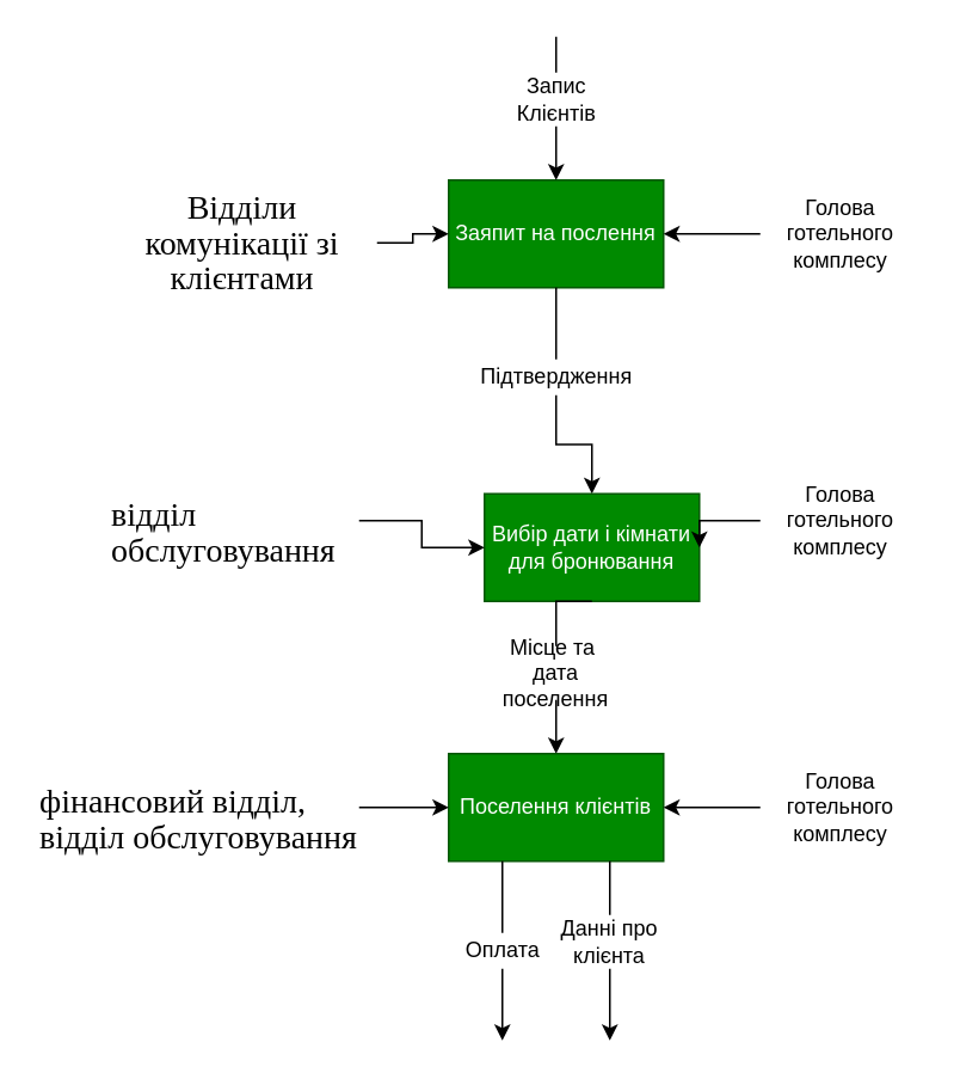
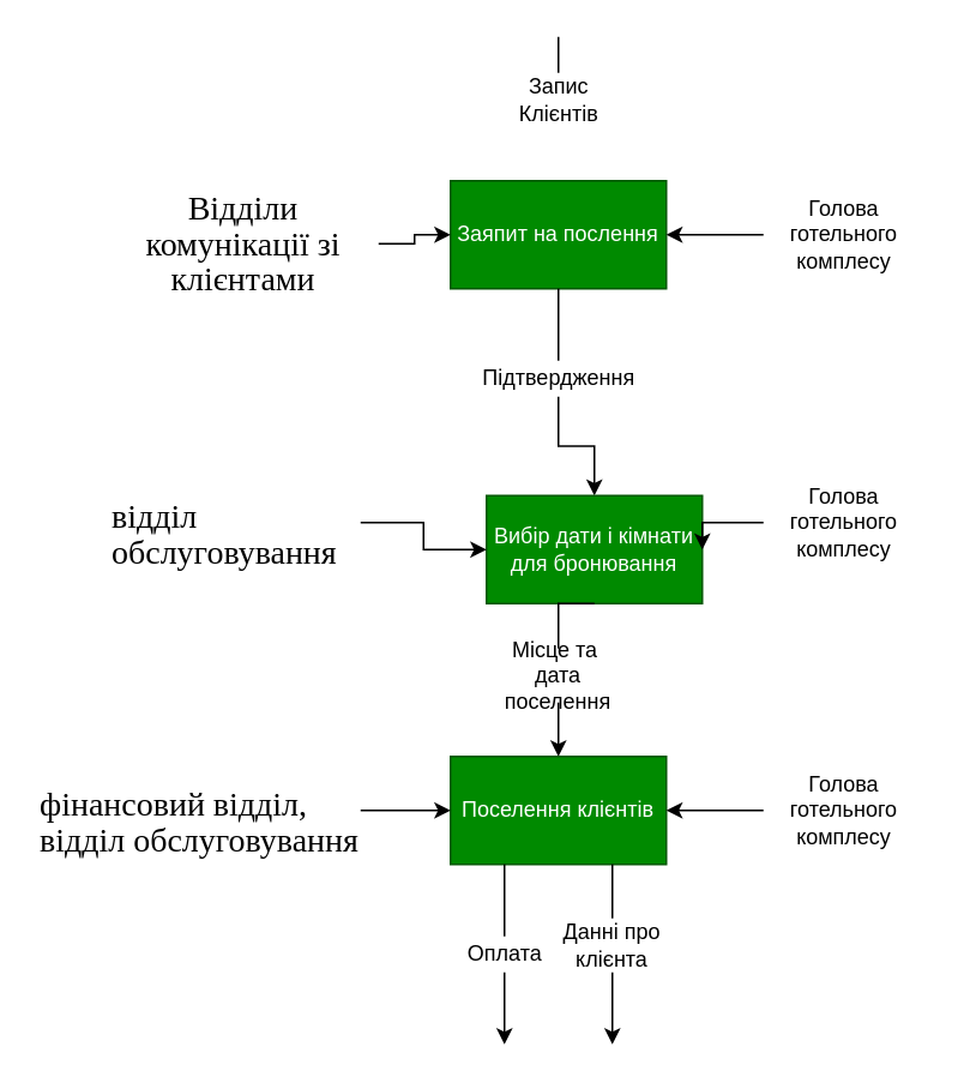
  <mxCell id="0" />
  <mxCell id="1" parent="0" />
  <mxCell id="2" style="edgeStyle=orthogonalEdgeStyle;rounded=0;orthogonalLoop=1;jettySize=auto;html=1;exitX=0.5;exitY=1;exitDx=0;exitDy=0;startArrow=none;" edge="1" parent="1" source="23" target="5"><mxGeometry relative="1" as="geometry" /></mxCell>
  <mxCell id="3" value="Заяпит на послення" style="rounded=0;whiteSpace=wrap;html=1;fillColor=#008a00;fontColor=#ffffff;strokeColor=#005700;" vertex="1" parent="1"><mxGeometry x="250" y="100" width="120" height="60" as="geometry" /></mxCell>
  <mxCell id="4" style="edgeStyle=orthogonalEdgeStyle;rounded=0;orthogonalLoop=1;jettySize=auto;html=1;exitX=0.5;exitY=1;exitDx=0;exitDy=0;entryX=0.5;entryY=0;entryDx=0;entryDy=0;startArrow=none;" edge="1" parent="1" source="25" target="8"><mxGeometry relative="1" as="geometry" /></mxCell>
  <mxCell id="5" value="Вибір дати і кімнати для бронювання" style="rounded=0;whiteSpace=wrap;html=1;fillColor=#008a00;fontColor=#ffffff;strokeColor=#005700;" vertex="1" parent="1"><mxGeometry x="270" y="275" width="120" height="60" as="geometry" /></mxCell>
  <mxCell id="6" style="edgeStyle=orthogonalEdgeStyle;rounded=0;orthogonalLoop=1;jettySize=auto;html=1;exitX=0.5;exitY=1;exitDx=0;exitDy=0;startArrow=none;" edge="1" parent="1" source="21"><mxGeometry relative="1" as="geometry"><mxPoint x="340" y="580" as="targetPoint" /></mxGeometry></mxCell>
  <mxCell id="7" style="edgeStyle=orthogonalEdgeStyle;rounded=0;orthogonalLoop=1;jettySize=auto;html=1;startArrow=none;" edge="1" parent="1" source="27"><mxGeometry relative="1" as="geometry"><mxPoint x="280" y="580" as="targetPoint" /><mxPoint x="240" y="560" as="sourcePoint" /><Array as="points"><mxPoint x="280" y="530" /></Array></mxGeometry></mxCell>
  <mxCell id="8" value="Поселення клієнтів" style="rounded=0;whiteSpace=wrap;html=1;fillColor=#008a00;fontColor=#ffffff;strokeColor=#005700;" vertex="1" parent="1"><mxGeometry x="250" y="420" width="120" height="60" as="geometry" /></mxCell>
  <mxCell id="9" style="edgeStyle=orthogonalEdgeStyle;rounded=0;orthogonalLoop=1;jettySize=auto;html=1;exitX=0;exitY=0.5;exitDx=0;exitDy=0;entryX=1;entryY=0.5;entryDx=0;entryDy=0;" edge="1" parent="1" source="10" target="3"><mxGeometry relative="1" as="geometry" /></mxCell>
  <mxCell id="10" value="Голова готельного комплесу" style="text;html=1;strokeColor=none;fillColor=none;align=center;verticalAlign=middle;whiteSpace=wrap;rounded=0;" vertex="1" parent="1"><mxGeometry x="424" y="115" width="90" height="30" as="geometry" /></mxCell>
  <mxCell id="11" style="edgeStyle=orthogonalEdgeStyle;rounded=0;orthogonalLoop=1;jettySize=auto;html=1;exitX=1;exitY=0.5;exitDx=0;exitDy=0;entryX=0;entryY=0.5;entryDx=0;entryDy=0;" edge="1" parent="1" source="12" target="3"><mxGeometry relative="1" as="geometry" /></mxCell>
  <mxCell id="12" value="&lt;span style=&quot;font-size: 14.0pt ; line-height: 106% ; font-family: &amp;#34;times new roman&amp;#34; , serif&quot;&gt;Відділи комунікації зі клієнтами&lt;/span&gt;" style="text;html=1;strokeColor=none;fillColor=none;align=center;verticalAlign=middle;whiteSpace=wrap;rounded=0;" vertex="1" parent="1"><mxGeometry x="60" y="120" width="150" height="30" as="geometry" /></mxCell>
  <mxCell id="13" style="edgeStyle=orthogonalEdgeStyle;rounded=0;orthogonalLoop=1;jettySize=auto;html=1;exitX=1;exitY=0.5;exitDx=0;exitDy=0;entryX=0;entryY=0.5;entryDx=0;entryDy=0;" edge="1" parent="1" source="14" target="5"><mxGeometry relative="1" as="geometry" /></mxCell>
  <mxCell id="14" value="&lt;span style=&quot;font-size: 14.0pt ; line-height: 106% ; font-family: &amp;#34;times new roman&amp;#34; , serif&quot;&gt;відділ &lt;br&gt;обслуговування&lt;/span&gt;" style="text;whiteSpace=wrap;html=1;" vertex="1" parent="1"><mxGeometry x="60" y="270" width="140" height="40" as="geometry" /></mxCell>
  <mxCell id="15" style="edgeStyle=orthogonalEdgeStyle;rounded=0;orthogonalLoop=1;jettySize=auto;html=1;exitX=0;exitY=0.5;exitDx=0;exitDy=0;entryX=1;entryY=0.5;entryDx=0;entryDy=0;" edge="1" parent="1" source="16" target="5"><mxGeometry relative="1" as="geometry"><mxPoint x="380" y="285" as="targetPoint" /></mxGeometry></mxCell>
  <mxCell id="16" value="Голова готельного комплесу" style="text;html=1;strokeColor=none;fillColor=none;align=center;verticalAlign=middle;whiteSpace=wrap;rounded=0;" vertex="1" parent="1"><mxGeometry x="424" y="275" width="90" height="30" as="geometry" /></mxCell>
  <mxCell id="17" style="edgeStyle=orthogonalEdgeStyle;rounded=0;orthogonalLoop=1;jettySize=auto;html=1;exitX=0;exitY=0.5;exitDx=0;exitDy=0;entryX=1;entryY=0.5;entryDx=0;entryDy=0;" edge="1" parent="1" source="18" target="8"><mxGeometry relative="1" as="geometry"><mxPoint x="400" y="450" as="targetPoint" /></mxGeometry></mxCell>
  <mxCell id="18" value="Голова готельного комплесу" style="text;html=1;strokeColor=none;fillColor=none;align=center;verticalAlign=middle;whiteSpace=wrap;rounded=0;" vertex="1" parent="1"><mxGeometry x="424" y="435" width="90" height="30" as="geometry" /></mxCell>
  <mxCell id="19" style="edgeStyle=orthogonalEdgeStyle;rounded=0;orthogonalLoop=1;jettySize=auto;html=1;exitX=1;exitY=0.5;exitDx=0;exitDy=0;entryX=0;entryY=0.5;entryDx=0;entryDy=0;" edge="1" parent="1" source="20" target="8"><mxGeometry relative="1" as="geometry" /></mxCell>
  <mxCell id="20" value="&lt;span style=&quot;font-size: 14.0pt ; line-height: 106% ; font-family: &amp;#34;times new roman&amp;#34; , serif&quot;&gt;фінансовий відділ, &lt;br&gt;відділ обслуговування&lt;/span&gt;" style="text;whiteSpace=wrap;html=1;" vertex="1" parent="1"><mxGeometry x="20" y="430" width="180" height="40" as="geometry" /></mxCell>
  <mxCell id="21" value="Данні про&lt;br&gt;клієнта" style="text;html=1;strokeColor=none;fillColor=none;align=center;verticalAlign=middle;whiteSpace=wrap;rounded=0;" vertex="1" parent="1"><mxGeometry x="310" y="510" width="60" height="30" as="geometry" /></mxCell>
  <mxCell id="22" value="" style="edgeStyle=orthogonalEdgeStyle;rounded=0;orthogonalLoop=1;jettySize=auto;html=1;exitX=0.75;exitY=1;exitDx=0;exitDy=0;endArrow=none;" edge="1" parent="1" source="8" target="21"><mxGeometry relative="1" as="geometry"><mxPoint x="340" y="580" as="targetPoint" /><mxPoint x="340" y="480" as="sourcePoint" /></mxGeometry></mxCell>
  <mxCell id="23" value="Підтвердження" style="text;html=1;align=center;verticalAlign=middle;resizable=0;points=[];autosize=1;strokeColor=none;fillColor=none;" vertex="1" parent="1"><mxGeometry x="260" y="200" width="100" height="20" as="geometry" /></mxCell>
  <mxCell id="24" value="" style="edgeStyle=orthogonalEdgeStyle;rounded=0;orthogonalLoop=1;jettySize=auto;html=1;exitX=0.5;exitY=1;exitDx=0;exitDy=0;endArrow=none;" edge="1" parent="1" source="3" target="23"><mxGeometry relative="1" as="geometry"><mxPoint x="310" y="160" as="sourcePoint" /><mxPoint x="310" y="260" as="targetPoint" /></mxGeometry></mxCell>
  <mxCell id="25" value="Місце та&amp;nbsp;&lt;br&gt;дата поселення" style="text;html=1;strokeColor=none;fillColor=none;align=center;verticalAlign=middle;whiteSpace=wrap;rounded=0;" vertex="1" parent="1"><mxGeometry x="280" y="360" width="60" height="30" as="geometry" /></mxCell>
  <mxCell id="26" value="" style="edgeStyle=orthogonalEdgeStyle;rounded=0;orthogonalLoop=1;jettySize=auto;html=1;exitX=0.5;exitY=1;exitDx=0;exitDy=0;entryX=0.5;entryY=0;entryDx=0;entryDy=0;endArrow=none;" edge="1" parent="1" source="5" target="25"><mxGeometry relative="1" as="geometry"><mxPoint x="310" y="320" as="sourcePoint" /><mxPoint x="310" y="420" as="targetPoint" /></mxGeometry></mxCell>
  <mxCell id="27" value="Оплата" style="text;html=1;align=center;verticalAlign=middle;resizable=0;points=[];autosize=1;strokeColor=none;fillColor=none;" vertex="1" parent="1"><mxGeometry x="250" y="520" width="60" height="20" as="geometry" /></mxCell>
  <mxCell id="28" value="" style="edgeStyle=orthogonalEdgeStyle;rounded=0;orthogonalLoop=1;jettySize=auto;html=1;exitX=0.25;exitY=1;exitDx=0;exitDy=0;endArrow=none;" edge="1" parent="1" source="8" target="27"><mxGeometry relative="1" as="geometry"><mxPoint x="280" y="580" as="targetPoint" /><mxPoint x="280" y="480" as="sourcePoint" /><Array as="points" /></mxGeometry></mxCell>
- <mxCell id="29" value="" style="endArrow=classic;html=1;rounded=0;entryX=0.5;entryY=0;entryDx=0;entryDy=0;startArrow=none;" edge="1" parent="1" source="30" target="3"><mxGeometry width="50" height="50" relative="1" as="geometry"><mxPoint x="310" y="20" as="sourcePoint" /><mxPoint x="300" y="80" as="targetPoint" /></mxGeometry></mxCell>
  <mxCell id="30" value="Запис&lt;br&gt;Клієнтів" style="text;html=1;align=center;verticalAlign=middle;resizable=0;points=[];autosize=1;strokeColor=none;fillColor=none;" vertex="1" parent="1"><mxGeometry x="280" y="40" width="60" height="30" as="geometry" /></mxCell>
  <mxCell id="31" value="" style="endArrow=none;html=1;rounded=0;entryX=0.5;entryY=0;entryDx=0;entryDy=0;" edge="1" parent="1" target="30"><mxGeometry width="50" height="50" relative="1" as="geometry"><mxPoint x="310" y="20" as="sourcePoint" /><mxPoint x="310" y="100" as="targetPoint" /></mxGeometry></mxCell>
